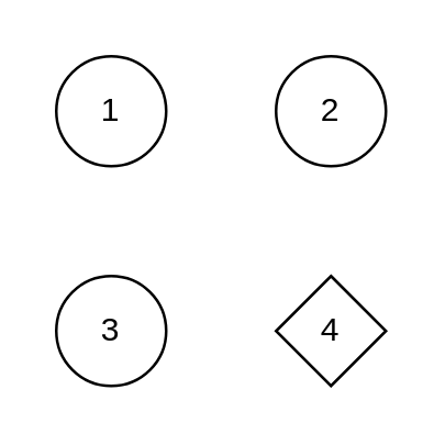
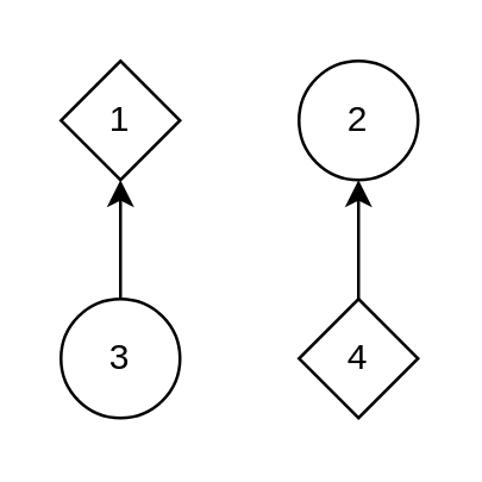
  <mxCell id="0" />
  <mxCell id="1" parent="0" />
- <mxCell id="2" value="1" style="ellipse;whiteSpace=wrap;html=1;aspect=fixed;" vertex="1" parent="1"><mxGeometry x="20" y="20" width="40" height="40" as="geometry" /></mxCell>
+ <mxCell id="2" value="1" style="rhombus;whiteSpace=wrap;html=1;aspect=fixed;" vertex="1" parent="1"><mxGeometry x="20" y="20" width="40" height="40" as="geometry" /></mxCell>
  <mxCell id="3" value="2" style="ellipse;whiteSpace=wrap;html=1;aspect=fixed;" vertex="1" parent="1"><mxGeometry x="100" y="20" width="40" height="40" as="geometry" /></mxCell>
+ <mxCell id="4" style="edgeStyle=orthogonalEdgeStyle;rounded=0;orthogonalLoop=1;jettySize=auto;html=1;entryX=0.5;entryY=1;entryDx=0;entryDy=0;" edge="1" parent="1" source="5" target="2"><mxGeometry relative="1" as="geometry" /></mxCell>
  <mxCell id="5" value="3" style="ellipse;whiteSpace=wrap;html=1;aspect=fixed;" vertex="1" parent="1"><mxGeometry x="20" y="100" width="40" height="40" as="geometry" /></mxCell>
+ <mxCell id="6" style="edgeStyle=orthogonalEdgeStyle;rounded=0;orthogonalLoop=1;jettySize=auto;html=1;entryX=0.5;entryY=1;entryDx=0;entryDy=0;" edge="1" parent="1" source="7" target="3"><mxGeometry relative="1" as="geometry" /></mxCell>
  <mxCell id="7" value="4" style="rhombus;whiteSpace=wrap;html=1;aspect=fixed;" vertex="1" parent="1"><mxGeometry x="100" y="100" width="40" height="40" as="geometry" /></mxCell>
